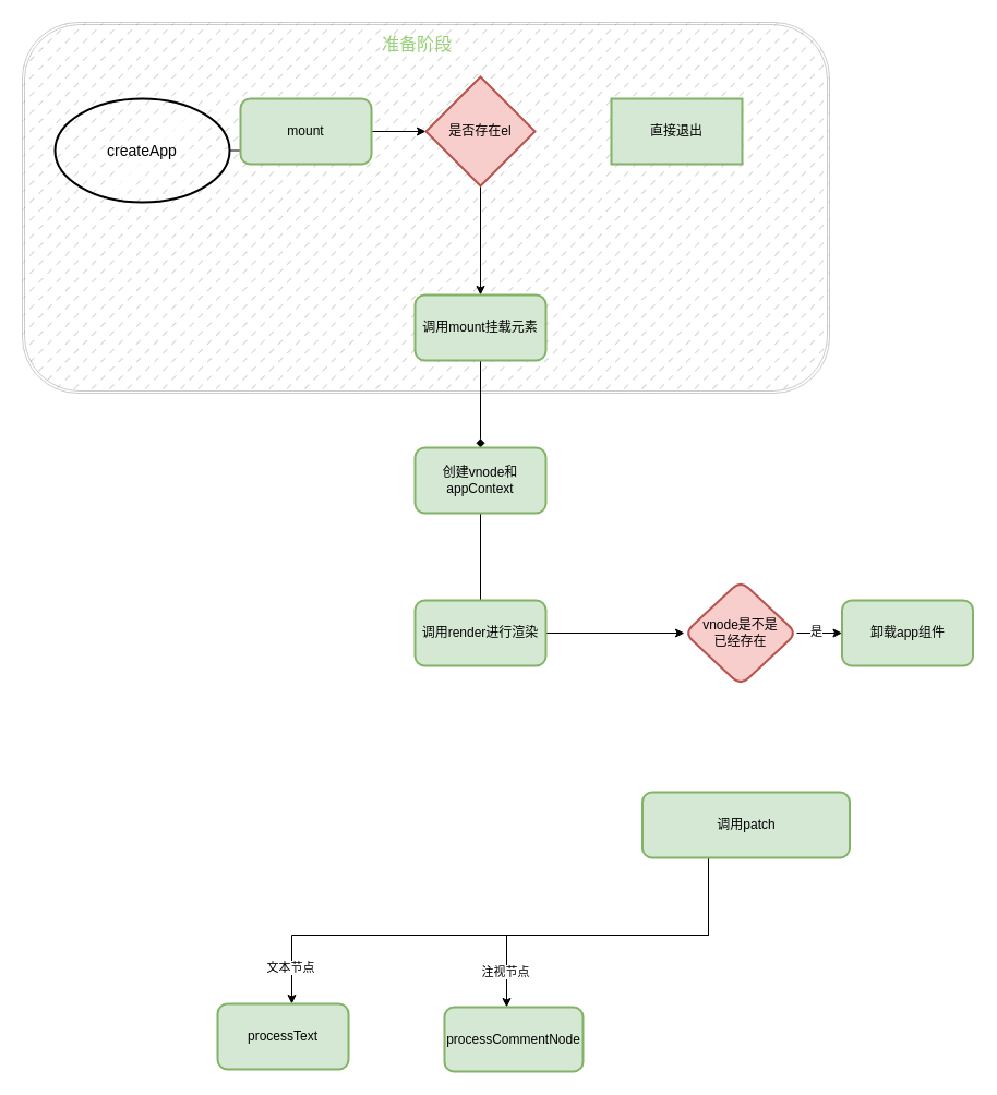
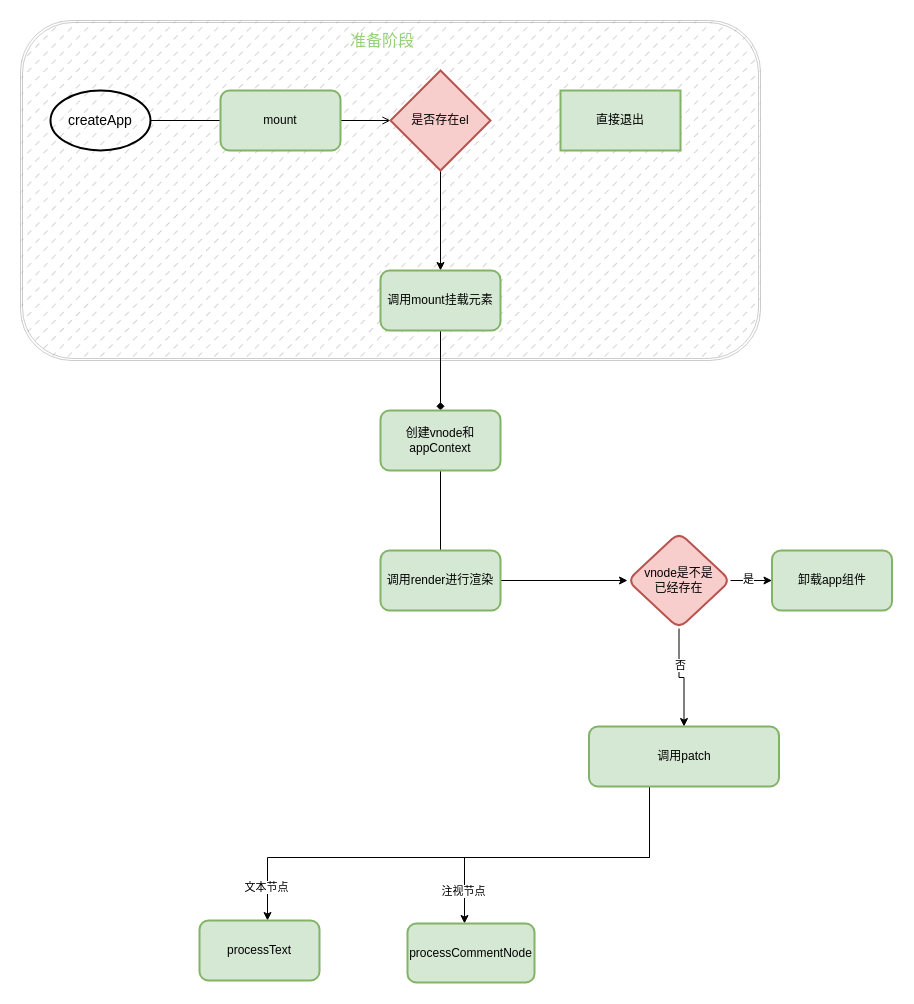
  <mxCell id="0" />
  <mxCell id="1" parent="0" />
  <mxCell id="2" value="" style="shape=ext;double=1;rounded=1;whiteSpace=wrap;html=1;glass=0;strokeColor=#030303;fillStyle=dashed;fillColor=#666666;shadow=0;gradientColor=none;strokeWidth=1;opacity=20;" vertex="1" parent="1"><mxGeometry x="20" y="20" width="740" height="340" as="geometry" /></mxCell>
  <mxCell id="3" value="" style="edgeStyle=orthogonalEdgeStyle;rounded=0;orthogonalLoop=1;jettySize=auto;html=1;endArrow=none;" edge="1" parent="1" source="4" target="6"><mxGeometry relative="1" as="geometry" /></mxCell>
- <mxCell id="4" value="&lt;font style=&quot;font-size: 14px;&quot;&gt;createApp&lt;/font&gt;" style="strokeWidth=2;html=1;shape=mxgraph.flowchart.start_1;whiteSpace=wrap;fillStyle=hatch;fillColor=default;" vertex="1" parent="1"><mxGeometry x="50" y="90" width="160" height="95" as="geometry" /></mxCell>
- <mxCell id="5" value="" style="edgeStyle=orthogonalEdgeStyle;rounded=0;orthogonalLoop=1;jettySize=auto;html=1;" edge="1" parent="1" source="6" target="8"><mxGeometry relative="1" as="geometry" /></mxCell>
+ <mxCell id="4" value="&lt;font style=&quot;font-size: 14px;&quot;&gt;createApp&lt;/font&gt;" style="strokeWidth=2;html=1;shape=mxgraph.flowchart.start_1;whiteSpace=wrap;fillStyle=hatch;fillColor=default;" vertex="1" parent="1"><mxGeometry x="50" y="90" width="100" height="60" as="geometry" /></mxCell>
+ <mxCell id="5" value="" style="edgeStyle=orthogonalEdgeStyle;rounded=0;orthogonalLoop=1;jettySize=auto;html=1;endArrow=open;" edge="1" parent="1" source="6" target="8"><mxGeometry relative="1" as="geometry" /></mxCell>
  <mxCell id="6" value="mount" style="rounded=1;whiteSpace=wrap;html=1;strokeWidth=2;fillColor=#d5e8d4;strokeColor=#82b366;" vertex="1" parent="1"><mxGeometry x="220" y="90" width="120" height="60" as="geometry" /></mxCell>
  <mxCell id="7" value="" style="edgeStyle=orthogonalEdgeStyle;rounded=0;orthogonalLoop=1;jettySize=auto;html=1;" edge="1" parent="1" source="8" target="11"><mxGeometry relative="1" as="geometry" /></mxCell>
  <mxCell id="8" value="是否存在el" style="strokeWidth=2;html=1;shape=mxgraph.flowchart.decision;whiteSpace=wrap;fillColor=#f8cecc;strokeColor=#b85450;" vertex="1" parent="1"><mxGeometry x="390" y="70" width="100" height="100" as="geometry" /></mxCell>
  <mxCell id="9" value="直接退出" style="whiteSpace=wrap;html=1;strokeWidth=2;fillColor=#d5e8d4;strokeColor=#82b366;" vertex="1" parent="1"><mxGeometry x="560" y="90" width="120" height="60" as="geometry" /></mxCell>
  <mxCell id="10" value="" style="edgeStyle=orthogonalEdgeStyle;rounded=0;orthogonalLoop=1;jettySize=auto;html=1;endArrow=diamond;" edge="1" parent="1" source="11" target="14"><mxGeometry relative="1" as="geometry" /></mxCell>
  <mxCell id="11" value="调用mount挂载元素" style="rounded=1;whiteSpace=wrap;html=1;strokeWidth=2;fillColor=#d5e8d4;strokeColor=#82b366;" vertex="1" parent="1"><mxGeometry x="380" y="270" width="120" height="60" as="geometry" /></mxCell>
  <mxCell id="12" value="准备阶段" style="text;html=1;strokeColor=none;fillColor=none;align=center;verticalAlign=middle;whiteSpace=wrap;rounded=0;fontColor=#97D077;fontSize=16;" vertex="1" parent="1"><mxGeometry x="345" y="25" width="74" height="30" as="geometry" /></mxCell>
  <mxCell id="13" value="" style="edgeStyle=orthogonalEdgeStyle;rounded=0;orthogonalLoop=1;jettySize=auto;html=1;endArrow=none;" edge="1" parent="1" source="14" target="16"><mxGeometry relative="1" as="geometry" /></mxCell>
  <mxCell id="14" value="&lt;font style=&quot;font-size: 12px;&quot;&gt;创建vnode和appContext&lt;/font&gt;" style="whiteSpace=wrap;html=1;fillColor=#d5e8d4;strokeColor=#82b366;rounded=1;strokeWidth=2;" vertex="1" parent="1"><mxGeometry x="380" y="410" width="120" height="60" as="geometry" /></mxCell>
  <mxCell id="15" value="" style="edgeStyle=orthogonalEdgeStyle;rounded=0;orthogonalLoop=1;jettySize=auto;html=1;" edge="1" parent="1" source="16" target="21"><mxGeometry relative="1" as="geometry" /></mxCell>
  <mxCell id="16" value="调用render进行渲染" style="rounded=1;whiteSpace=wrap;html=1;fillColor=#d5e8d4;strokeColor=#82b366;strokeWidth=2;" vertex="1" parent="1"><mxGeometry x="380" y="550" width="120" height="60" as="geometry" /></mxCell>
  <mxCell id="17" value="" style="edgeStyle=orthogonalEdgeStyle;rounded=0;orthogonalLoop=1;jettySize=auto;html=1;" edge="1" parent="1" source="21" target="22"><mxGeometry relative="1" as="geometry" /></mxCell>
  <mxCell id="18" value="是" style="edgeLabel;html=1;align=center;verticalAlign=middle;resizable=0;points=[];" vertex="1" connectable="0" parent="17"><mxGeometry x="-0.161" y="3" relative="1" as="geometry"><mxPoint y="1" as="offset" /></mxGeometry></mxCell>
+ <mxCell id="19" value="" style="edgeStyle=orthogonalEdgeStyle;rounded=0;orthogonalLoop=1;jettySize=auto;html=1;" edge="1" parent="1" source="21" target="27"><mxGeometry relative="1" as="geometry" /></mxCell>
+ <mxCell id="20" value="否" style="edgeLabel;html=1;align=center;verticalAlign=middle;resizable=0;points=[];" vertex="1" connectable="0" parent="19"><mxGeometry x="-0.296" y="1" relative="1" as="geometry"><mxPoint as="offset" /></mxGeometry></mxCell>
  <mxCell id="21" value="vnode是不是&lt;br&gt;已经存在" style="rhombus;whiteSpace=wrap;html=1;fillColor=#f8cecc;strokeColor=#b85450;rounded=1;strokeWidth=2;" vertex="1" parent="1"><mxGeometry x="627" y="532" width="103" height="96" as="geometry" /></mxCell>
  <mxCell id="22" value="卸载app组件" style="whiteSpace=wrap;html=1;fillColor=#d5e8d4;strokeColor=#82b366;rounded=1;strokeWidth=2;" vertex="1" parent="1"><mxGeometry x="771.5" y="550" width="120" height="60" as="geometry" /></mxCell>
  <mxCell id="23" value="" style="edgeStyle=orthogonalEdgeStyle;rounded=0;orthogonalLoop=1;jettySize=auto;html=1;exitX=0.5;exitY=1;exitDx=0;exitDy=0;" edge="1" parent="1" source="27" target="28"><mxGeometry relative="1" as="geometry"><Array as="points"><mxPoint x="649" y="857" /><mxPoint x="267" y="857" /></Array></mxGeometry></mxCell>
  <mxCell id="24" value="文本节点" style="edgeLabel;html=1;align=center;verticalAlign=middle;resizable=0;points=[];" vertex="1" connectable="0" parent="23"><mxGeometry x="0.889" relative="1" as="geometry"><mxPoint x="-2" y="-3" as="offset" /></mxGeometry></mxCell>
  <mxCell id="25" style="edgeStyle=orthogonalEdgeStyle;rounded=0;orthogonalLoop=1;jettySize=auto;html=1;" edge="1" parent="1" source="27" target="29"><mxGeometry relative="1" as="geometry"><Array as="points"><mxPoint x="649" y="857" /><mxPoint x="464" y="857" /></Array></mxGeometry></mxCell>
  <mxCell id="26" value="注视节点" style="edgeLabel;html=1;align=center;verticalAlign=middle;resizable=0;points=[];" vertex="1" connectable="0" parent="25"><mxGeometry x="0.779" y="-1" relative="1" as="geometry"><mxPoint x="-1" y="3" as="offset" /></mxGeometry></mxCell>
  <mxCell id="27" value="调用patch" style="whiteSpace=wrap;html=1;fillColor=#d5e8d4;strokeColor=#82b366;rounded=1;strokeWidth=2;" vertex="1" parent="1"><mxGeometry x="588.5" y="726" width="190" height="60" as="geometry" /></mxCell>
  <mxCell id="28" value="processText" style="whiteSpace=wrap;html=1;fillColor=#d5e8d4;strokeColor=#82b366;rounded=1;strokeWidth=2;" vertex="1" parent="1"><mxGeometry x="199" y="920" width="120" height="60" as="geometry" /></mxCell>
  <mxCell id="29" value="processCommentNode" style="whiteSpace=wrap;html=1;fillColor=#d5e8d4;strokeColor=#82b366;rounded=1;strokeWidth=2;" vertex="1" parent="1"><mxGeometry x="407" y="923" width="127" height="59" as="geometry" /></mxCell>
